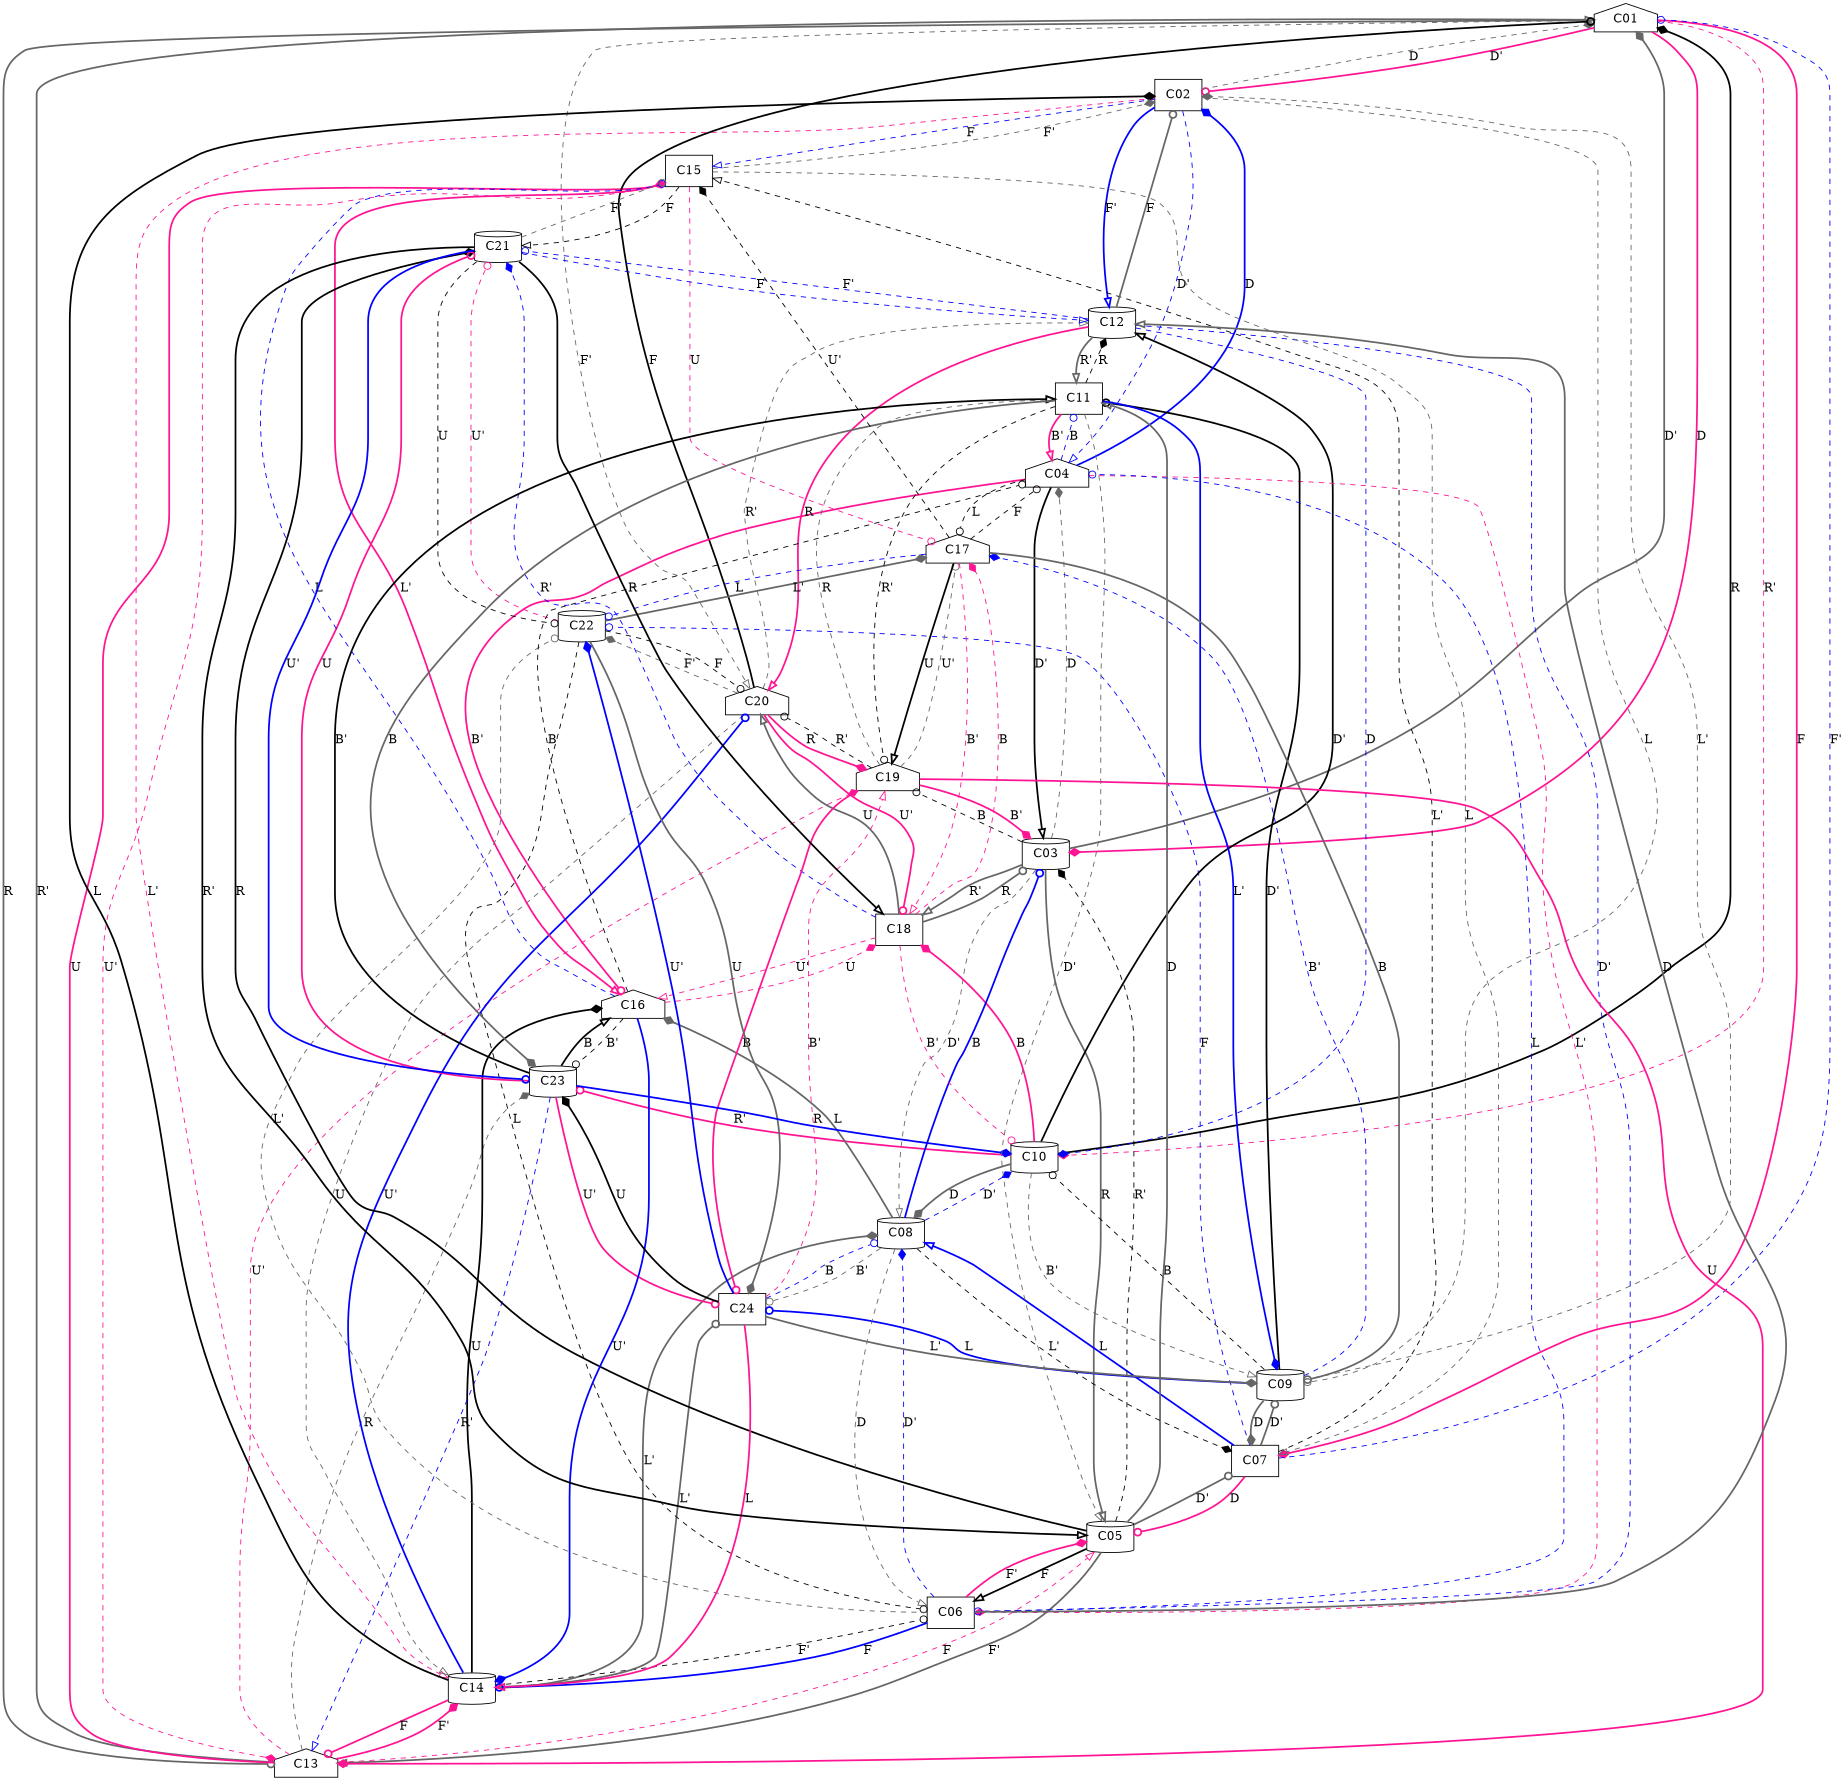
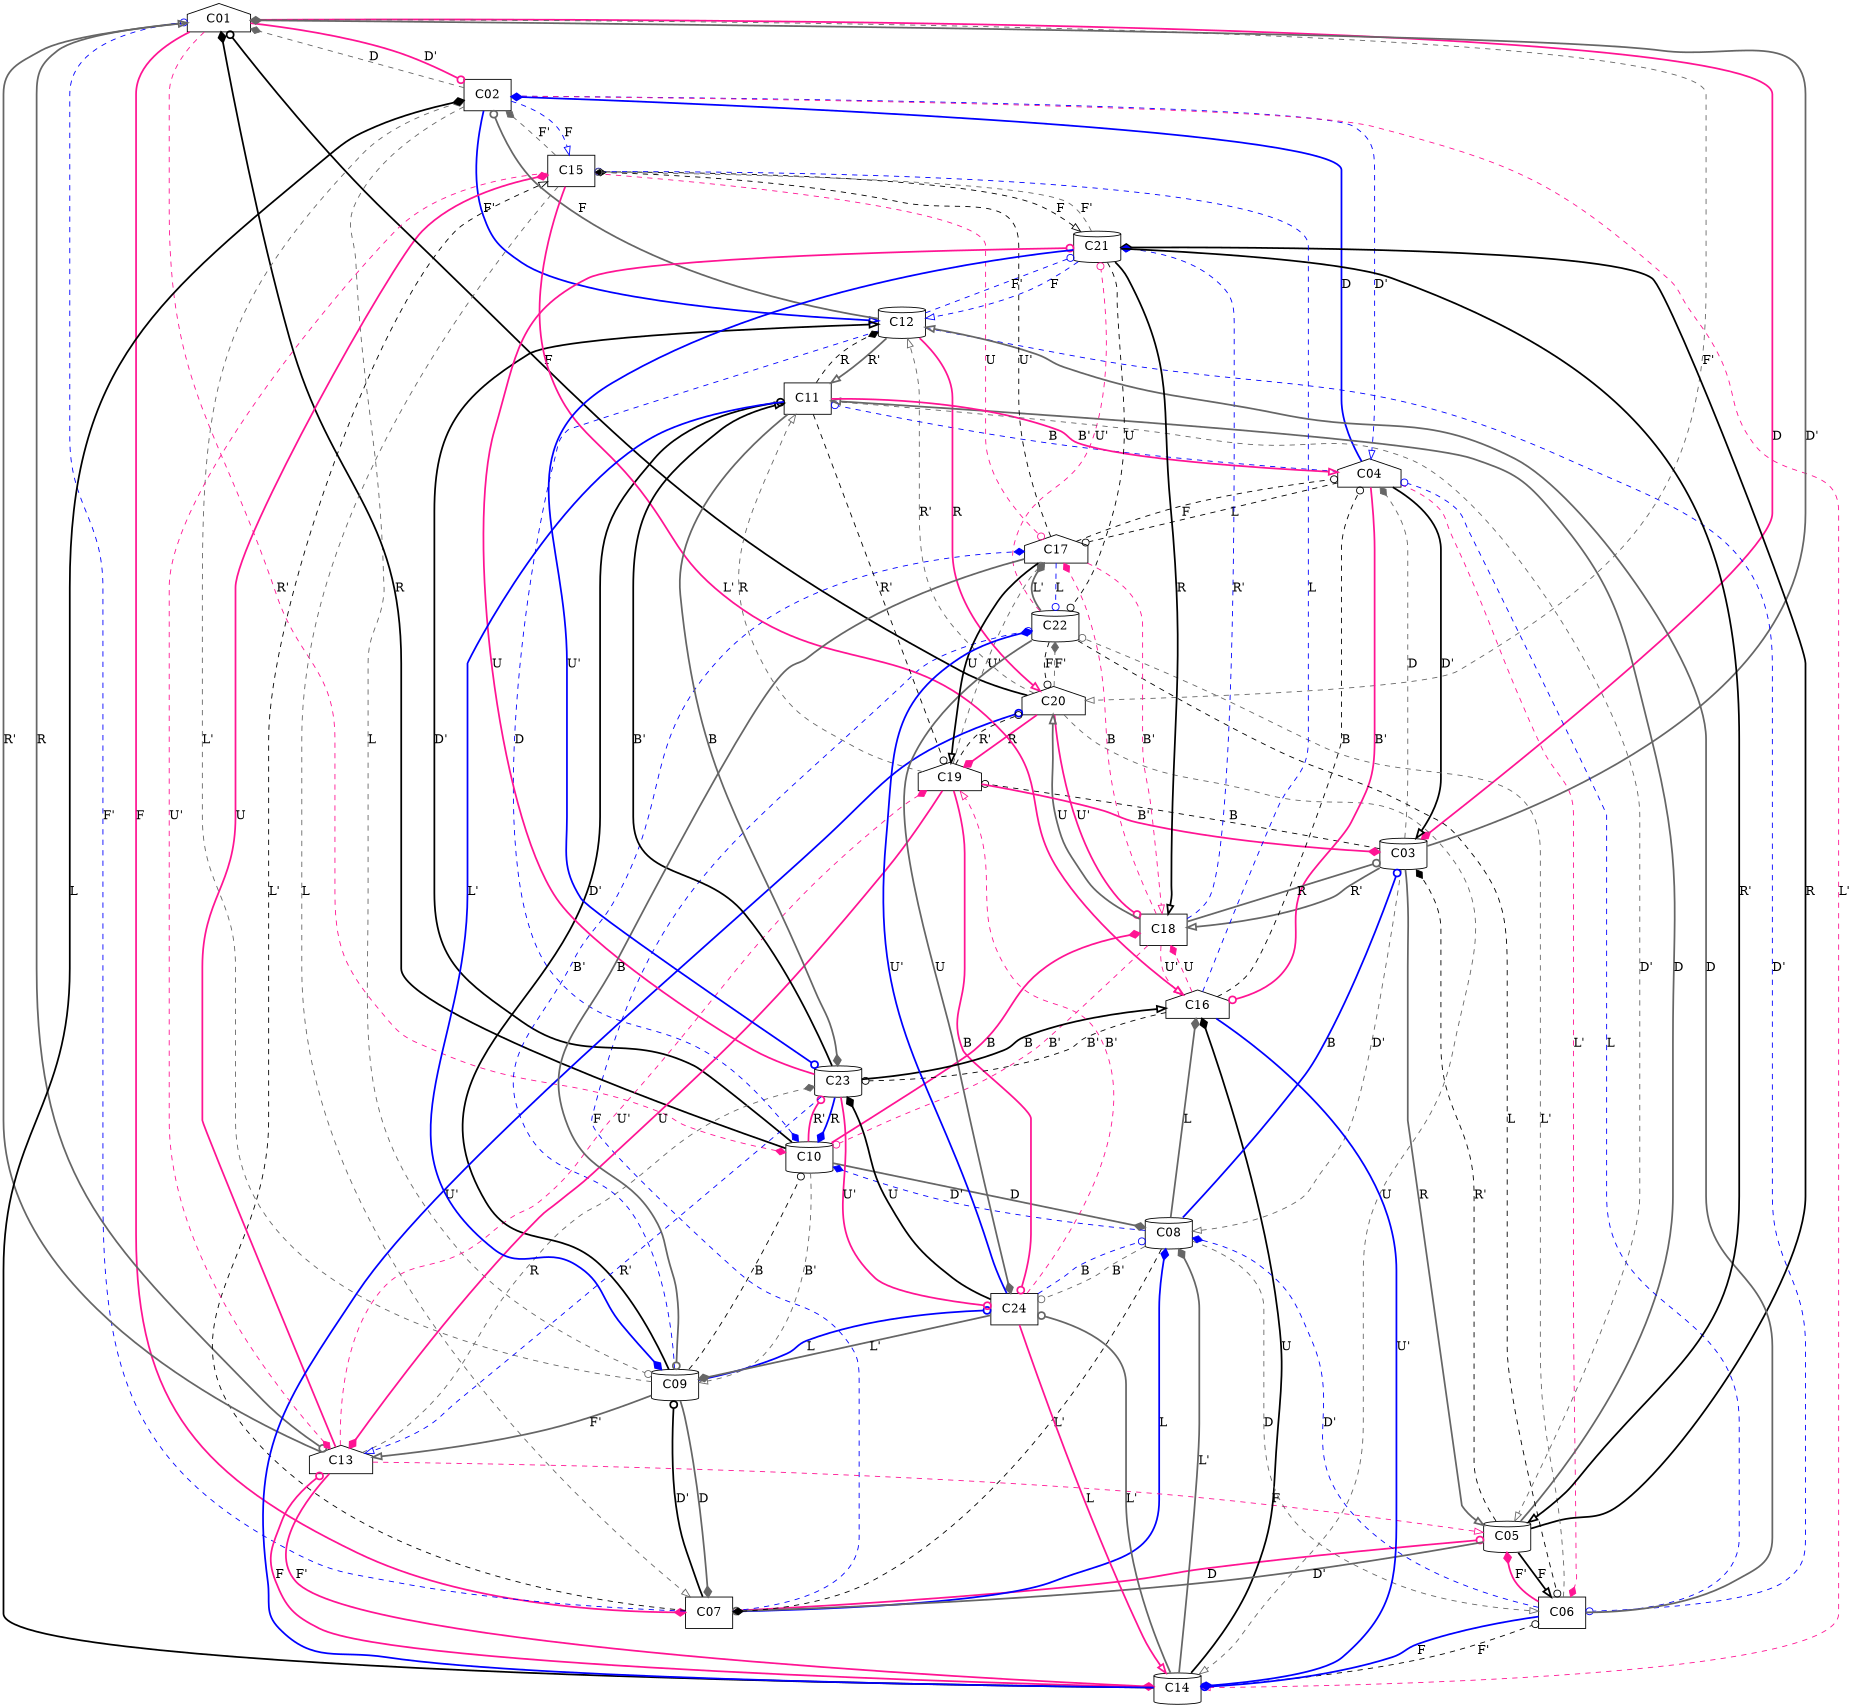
  digraph {
    node [shape=cylinder]
    edge [arrowhead=odot color=gray40 style=bold]
    C01 [shape=house]
    C02 [shape=box]
    C03
    C07 [shape=box]
    C10
    C13 [shape=house]
    C20 [shape=house]
    C04 [shape=house]
    C09
    C12
    C14
    C15 [shape=box]
    C05
    C08
    C18 [shape=box]
    C19 [shape=house]
    C22
    C23
    C06 [shape=box]
    C11 [shape=box]
    C16 [shape=house]
    C17 [shape=house]
    C24 [shape=box]
    C21
    C01 -> C02 [color=deeppink label="D'"]
    C01 -> C03 [arrowhead=diamond color=deeppink label=D]
    C01 -> C07 [arrowhead=diamond color=deeppink label=F]
    C01 -> C10 [arrowhead=diamond color=deeppink label="R'" style=dashed]
    C01 -> C13 [label=R]
    C01 -> C20 [arrowhead=onormal label="F'" style=dashed]
    C02 -> C01 [arrowhead=diamond label=D style=dashed]
    C02 -> C04 [arrowhead=onormal color=blue label="D'" style=dashed]
    C02 -> C09 [label=L style=dashed]
    C02 -> C12 [arrowhead=onormal color=blue label="F'"]
    C02 -> C14 [arrowhead=onormal color=deeppink label="L'" style=dashed]
    C02 -> C15 [arrowhead=onormal color=blue label=F style=dashed]
    C03 -> C01 [arrowhead=diamond label="D'"]
    C03 -> C04 [arrowhead=diamond label=D style=dashed]
    C03 -> C05 [arrowhead=onormal label=R]
    C03 -> C08 [arrowhead=onormal label="D'" style=dashed]
    C03 -> C18 [arrowhead=onormal label="R'"]
    C03 -> C19 [color=black label=B style=dashed]
    C07 -> C01 [color=blue label="F'" style=dashed]
-   C07 -> C09 [label="D'"]
+   C07 -> C09 [color=black label="D'"]
    C07 -> C15 [arrowhead=onormal color=black label="L'" style=dashed]
    C07 -> C05 [color=deeppink label=D]
-   C07 -> C08 [arrowhead=onormal color=blue label=L]
+   C07 -> C08 [arrowhead=diamond color=blue label=L]
    C07 -> C22 [color=blue label=F style=dashed]
    C10 -> C01 [arrowhead=diamond color=black label=R]
    C10 -> C09 [arrowhead=onormal label="B'" style=dashed]
    C10 -> C12 [arrowhead=onormal color=black label="D'"]
    C10 -> C08 [arrowhead=diamond label=D]
    C10 -> C18 [arrowhead=diamond color=deeppink label=B]
    C10 -> C23 [color=deeppink label="R'"]
    C13 -> C01 [arrowhead=onormal label="R'"]
    C13 -> C14 [arrowhead=diamond color=deeppink label="F'"]
    C13 -> C15 [arrowhead=diamond color=deeppink label=U]
    C13 -> C05 [arrowhead=onormal color=deeppink label=F style=dashed]
    C13 -> C19 [arrowhead=diamond color=deeppink label="U'" style=dashed]
    C13 -> C23 [arrowhead=diamond label=R style=dashed]
    C20 -> C01 [color=black label=F]
    C20 -> C12 [arrowhead=onormal label="R'" style=dashed]
    C20 -> C14 [arrowhead=onormal label=U style=dashed]
    C20 -> C18 [color=deeppink label="U'"]
    C20 -> C19 [arrowhead=diamond color=deeppink label=R]
    C20 -> C22 [arrowhead=diamond label="F'" style=dashed]
    C04 -> C02 [arrowhead=diamond color=blue label=D]
    C04 -> C03 [arrowhead=onormal color=black label="D'"]
    C04 -> C06 [arrowhead=diamond color=deeppink label="L'" style=dashed]
    C04 -> C11 [color=blue label=B style=dashed]
    C04 -> C16 [color=deeppink label="B'"]
    C04 -> C17 [color=black label=L style=dashed]
    C09 -> C02 [arrowhead=diamond label="L'" style=dashed]
    C09 -> C07 [arrowhead=diamond label=D]
    C09 -> C10 [color=black label=B style=dashed]
    C09 -> C11 [color=black label="D'"]
    C09 -> C17 [arrowhead=diamond color=blue label="B'" style=dashed]
    C09 -> C24 [color=blue label=L]
    C12 -> C02 [label=F]
    C12 -> C10 [arrowhead=diamond color=blue label=D style=dashed]
    C12 -> C20 [arrowhead=onormal color=deeppink label=R]
    C12 -> C06 [color=blue label="D'" style=dashed]
    C12 -> C11 [arrowhead=onormal label="R'"]
    C12 -> C21 [color=blue label="F'" style=dashed]
    C14 -> C02 [arrowhead=diamond color=black label=L]
    C14 -> C13 [color=deeppink label=F]
    C14 -> C20 [color=blue label="U'"]
    C14 -> C08 [arrowhead=diamond label="L'"]
    C14 -> C06 [color=black label="F'" style=dashed]
    C14 -> C16 [arrowhead=diamond color=black label=U]
    C14 -> C24 [label="L'"]
    C15 -> C02 [arrowhead=diamond label="F'" style=dashed]
    C15 -> C07 [arrowhead=onormal label=L style=dashed]
    C15 -> C13 [arrowhead=diamond color=deeppink label="U'" style=dashed]
    C15 -> C16 [arrowhead=onormal color=deeppink label="L'"]
    C15 -> C17 [color=deeppink label=U style=dashed]
    C15 -> C21 [arrowhead=onormal color=black label=F style=dashed]
    C05 -> C03 [arrowhead=diamond color=black label="R'" style=dashed]
    C05 -> C07 [label="D'"]
-   C05 -> C13 [arrowhead=onormal label="F'"]
+   C09 -> C13 [arrowhead=onormal label="F'"]
    C05 -> C06 [arrowhead=onormal color=black label=F]
    C05 -> C11 [arrowhead=onormal label=D]
    C05 -> C21 [arrowhead=diamond color=black label=R]
    C08 -> C03 [color=blue label=B]
    C08 -> C07 [arrowhead=diamond color=black label="L'" style=dashed]
    C08 -> C10 [arrowhead=diamond color=blue label="D'" style=dashed]
    C08 -> C06 [arrowhead=onormal label=D style=dashed]
    C08 -> C16 [arrowhead=diamond label=L]
    C08 -> C24 [label="B'" style=dashed]
    C18 -> C03 [label=R]
    C18 -> C10 [color=deeppink label="B'" style=dashed]
    C18 -> C20 [arrowhead=onormal label=U]
    C18 -> C16 [arrowhead=onormal color=deeppink label="U'" style=dashed]
    C18 -> C17 [arrowhead=diamond color=deeppink label=B style=dashed]
    C18 -> C21 [arrowhead=diamond color=blue label="R'" style=dashed]
    C19 -> C03 [arrowhead=diamond color=deeppink label="B'"]
    C19 -> C13 [arrowhead=diamond color=deeppink label=U]
    C19 -> C20 [color=black label="R'" style=dashed]
    C19 -> C11 [arrowhead=onormal label=R style=dashed]
    C19 -> C17 [label="U'" style=dashed]
    C19 -> C24 [color=deeppink label=B]
    C22 -> C20 [color=black label=F style=dashed]
    C22 -> C06 [color=black label=L style=dashed]
    C22 -> C17 [arrowhead=diamond label="L'"]
    C22 -> C24 [arrowhead=diamond label=U]
    C22 -> C21 [color=deeppink label="U'" style=dashed]
    C23 -> C10 [arrowhead=diamond color=blue label=R]
    C23 -> C13 [arrowhead=onormal color=blue label="R'" style=dashed]
    C23 -> C11 [arrowhead=onormal color=black label="B'"]
    C23 -> C16 [arrowhead=onormal color=black label=B]
    C23 -> C24 [color=deeppink label="U'"]
    C23 -> C21 [color=deeppink label=U]
    C06 -> C04 [color=blue label=L style=dashed]
    C06 -> C12 [arrowhead=onormal label=D]
    C06 -> C14 [color=blue label=F]
    C06 -> C05 [arrowhead=diamond color=deeppink label="F'"]
    C06 -> C08 [arrowhead=diamond color=blue label="D'" style=dashed]
    C06 -> C22 [label="L'" style=dashed]
    C11 -> C04 [arrowhead=onormal color=deeppink label="B'"]
    C11 -> C09 [arrowhead=diamond color=blue label="L'"]
    C11 -> C12 [arrowhead=diamond color=black label=R style=dashed]
    C11 -> C05 [arrowhead=onormal label="D'" style=dashed]
    C11 -> C19 [color=black label="R'" style=dashed]
    C11 -> C23 [arrowhead=diamond label=B]
    C16 -> C04 [color=black label=B style=dashed]
    C16 -> C14 [arrowhead=diamond color=blue label="U'"]
    C16 -> C15 [color=blue label=L style=dashed]
    C16 -> C18 [arrowhead=diamond color=deeppink label=U style=dashed]
    C16 -> C23 [color=black label="B'" style=dashed]
    C17 -> C04 [color=black label=F style=dashed]
    C17 -> C09 [label=B]
    C17 -> C15 [arrowhead=diamond color=black label="U'" style=dashed]
    C17 -> C18 [arrowhead=onormal color=deeppink label="B'" style=dashed]
    C17 -> C19 [arrowhead=onormal color=black label=U]
    C17 -> C22 [color=blue label=L style=dashed]
    C24 -> C09 [arrowhead=diamond label="L'"]
    C24 -> C14 [arrowhead=onormal color=deeppink label=L]
    C24 -> C08 [color=blue label=B style=dashed]
    C24 -> C19 [arrowhead=onormal color=deeppink label="B'" style=dashed]
    C24 -> C22 [arrowhead=diamond color=blue label="U'"]
    C24 -> C23 [arrowhead=diamond color=black label=U]
    C21 -> C12 [arrowhead=onormal color=blue label=F style=dashed]
    C21 -> C15 [label="F'" style=dashed]
    C21 -> C05 [arrowhead=onormal color=black label="R'"]
    C21 -> C18 [arrowhead=onormal color=black label=R]
    C21 -> C22 [color=black label=U style=dashed]
    C21 -> C23 [color=blue label="U'"]
  }
